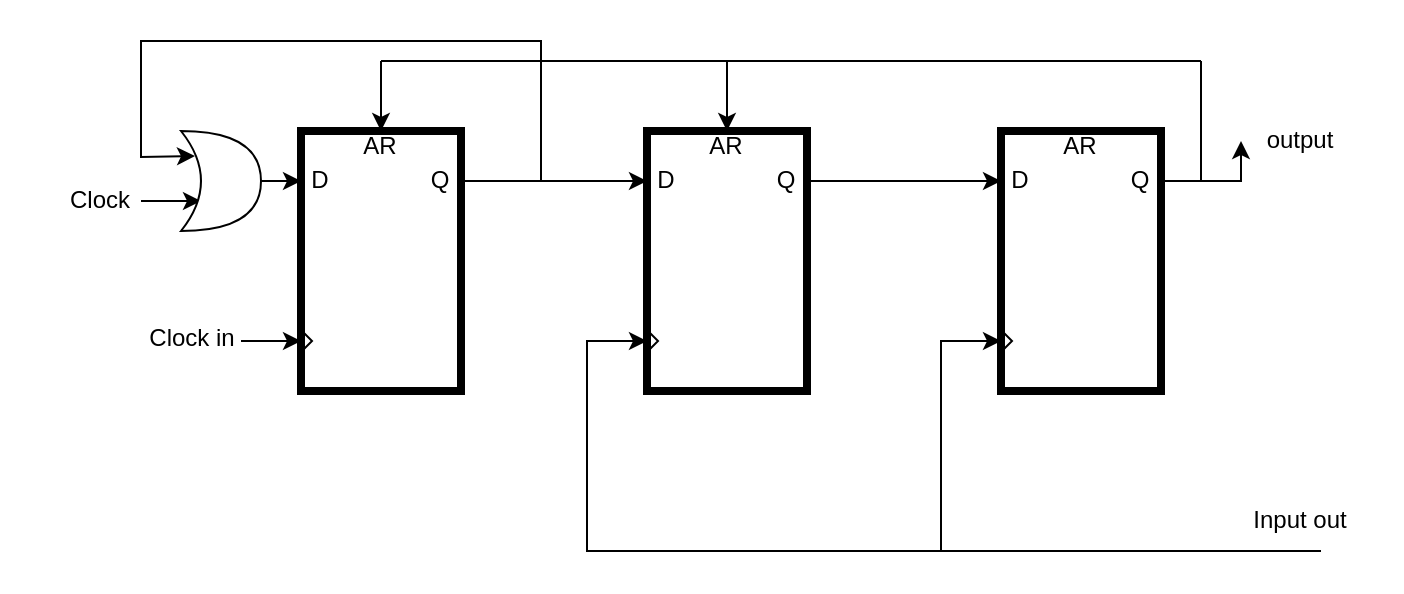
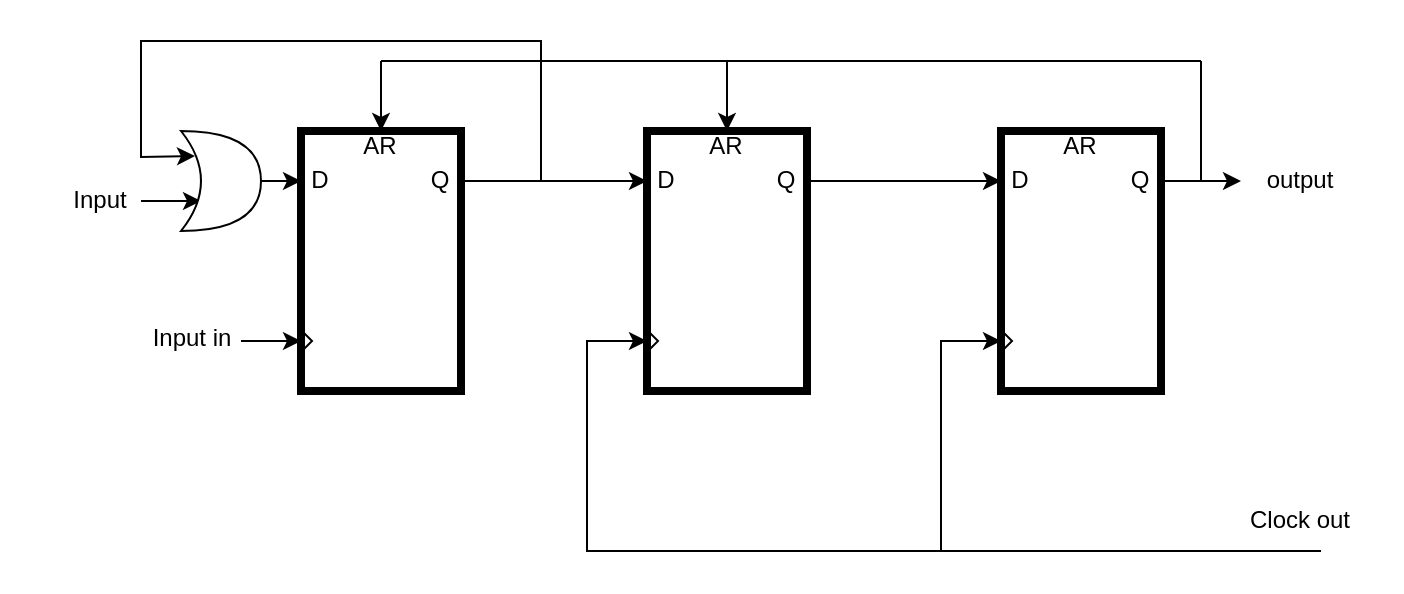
  <mxCell id="0" />
  <mxCell id="1" parent="0" />
  <mxCell id="2" value="" style="rounded=0;whiteSpace=wrap;html=1;strokeWidth=4;" parent="1" vertex="1"><mxGeometry x="150" y="65" width="80" height="130" as="geometry" /></mxCell>
  <mxCell id="3" style="edgeStyle=orthogonalEdgeStyle;rounded=0;orthogonalLoop=1;jettySize=auto;html=1;exitX=1;exitY=0.5;exitDx=0;exitDy=0;entryX=0;entryY=0.5;entryDx=0;entryDy=0;" parent="1" source="6" target="13" edge="1"><mxGeometry relative="1" as="geometry"><mxPoint x="260" y="90" as="targetPoint" /></mxGeometry></mxCell>
  <mxCell id="4" style="edgeStyle=orthogonalEdgeStyle;rounded=0;orthogonalLoop=1;jettySize=auto;html=1;exitX=0;exitY=0.5;exitDx=0;exitDy=0;endArrow=none;startFill=1;endFill=1;startArrow=classic;" parent="1" edge="1"><mxGeometry relative="1" as="geometry"><mxPoint x="70" y="100" as="targetPoint" /><Array as="points"><mxPoint x="70" y="100" /></Array><mxPoint x="100" y="100" as="sourcePoint" /></mxGeometry></mxCell>
  <mxCell id="5" value="D" style="text;html=1;align=center;verticalAlign=middle;whiteSpace=wrap;rounded=0;" parent="1" vertex="1"><mxGeometry x="150" y="85" width="20" height="10" as="geometry" /></mxCell>
  <mxCell id="6" value="Q" style="text;html=1;align=center;verticalAlign=middle;whiteSpace=wrap;rounded=0;" parent="1" vertex="1"><mxGeometry x="210" y="85" width="20" height="10" as="geometry" /></mxCell>
  <mxCell id="7" style="edgeStyle=orthogonalEdgeStyle;rounded=0;orthogonalLoop=1;jettySize=auto;html=1;exitX=0;exitY=0.5;exitDx=0;exitDy=0;endArrow=none;startFill=1;endFill=1;startArrow=classic;" parent="1" edge="1"><mxGeometry relative="1" as="geometry"><mxPoint x="120" y="170" as="targetPoint" /><mxPoint x="150" y="170" as="sourcePoint" /><Array as="points"><mxPoint x="120" y="170" /></Array></mxGeometry></mxCell>
  <mxCell id="8" value="" style="endArrow=none;html=1;rounded=0;" parent="1" edge="1"><mxGeometry width="50" height="50" relative="1" as="geometry"><mxPoint x="150.5" y="175" as="sourcePoint" /><mxPoint x="150.5" y="165" as="targetPoint" /><Array as="points"><mxPoint x="155.5" y="170" /></Array></mxGeometry></mxCell>
  <mxCell id="9" value="AR&lt;div&gt;&lt;br&gt;&lt;/div&gt;" style="text;html=1;align=center;verticalAlign=middle;whiteSpace=wrap;rounded=0;" parent="1" vertex="1"><mxGeometry x="160" y="65" width="60" height="30" as="geometry" /></mxCell>
  <mxCell id="10" value="" style="endArrow=classic;html=1;rounded=0;entryX=0.5;entryY=0;entryDx=0;entryDy=0;" parent="1" target="9" edge="1"><mxGeometry width="50" height="50" relative="1" as="geometry"><mxPoint x="190" y="30" as="sourcePoint" /><mxPoint x="230" y="5" as="targetPoint" /></mxGeometry></mxCell>
  <mxCell id="11" value="" style="rounded=0;whiteSpace=wrap;html=1;strokeWidth=4;" parent="1" vertex="1"><mxGeometry x="323" y="65" width="80" height="130" as="geometry" /></mxCell>
  <mxCell id="12" style="edgeStyle=orthogonalEdgeStyle;rounded=0;orthogonalLoop=1;jettySize=auto;html=1;exitX=1;exitY=0.5;exitDx=0;exitDy=0;entryX=0;entryY=0.5;entryDx=0;entryDy=0;" parent="1" source="14" target="21" edge="1"><mxGeometry relative="1" as="geometry"><mxPoint x="433" y="90" as="targetPoint" /></mxGeometry></mxCell>
  <mxCell id="13" value="D" style="text;html=1;align=center;verticalAlign=middle;whiteSpace=wrap;rounded=0;" parent="1" vertex="1"><mxGeometry x="323" y="85" width="20" height="10" as="geometry" /></mxCell>
  <mxCell id="14" value="Q" style="text;html=1;align=center;verticalAlign=middle;whiteSpace=wrap;rounded=0;" parent="1" vertex="1"><mxGeometry x="383" y="85" width="20" height="10" as="geometry" /></mxCell>
  <mxCell id="15" style="edgeStyle=orthogonalEdgeStyle;rounded=0;orthogonalLoop=1;jettySize=auto;html=1;exitX=0;exitY=0.5;exitDx=0;exitDy=0;endArrow=none;startFill=1;endFill=1;startArrow=classic;" parent="1" edge="1"><mxGeometry relative="1" as="geometry"><mxPoint x="660" y="275" as="targetPoint" /><mxPoint x="323" y="170" as="sourcePoint" /><Array as="points"><mxPoint x="293" y="170" /></Array></mxGeometry></mxCell>
  <mxCell id="16" value="" style="endArrow=none;html=1;rounded=0;" parent="1" edge="1"><mxGeometry width="50" height="50" relative="1" as="geometry"><mxPoint x="323.5" y="175" as="sourcePoint" /><mxPoint x="323.5" y="165" as="targetPoint" /><Array as="points"><mxPoint x="328.5" y="170" /></Array></mxGeometry></mxCell>
  <mxCell id="17" value="AR&lt;div&gt;&lt;br&gt;&lt;/div&gt;" style="text;html=1;align=center;verticalAlign=middle;whiteSpace=wrap;rounded=0;" parent="1" vertex="1"><mxGeometry x="333" y="65" width="60" height="30" as="geometry" /></mxCell>
  <mxCell id="18" value="" style="endArrow=classic;html=1;rounded=0;entryX=0.5;entryY=0;entryDx=0;entryDy=0;" parent="1" target="17" edge="1"><mxGeometry width="50" height="50" relative="1" as="geometry"><mxPoint x="363" y="30" as="sourcePoint" /><mxPoint x="403" y="5" as="targetPoint" /></mxGeometry></mxCell>
  <mxCell id="19" value="" style="rounded=0;whiteSpace=wrap;html=1;strokeWidth=4;" parent="1" vertex="1"><mxGeometry x="500" y="65" width="80" height="130" as="geometry" /></mxCell>
  <mxCell id="20" style="edgeStyle=orthogonalEdgeStyle;rounded=0;orthogonalLoop=1;jettySize=auto;html=1;exitX=1;exitY=0.5;exitDx=0;exitDy=0;entryX=0;entryY=0.5;entryDx=0;entryDy=0;" parent="1" source="22" target="27" edge="1"><mxGeometry relative="1" as="geometry"><mxPoint x="610" y="90" as="targetPoint" /><Array as="points"><mxPoint x="600" y="90" /><mxPoint x="600" y="90" /></Array></mxGeometry></mxCell>
  <mxCell id="21" value="D" style="text;html=1;align=center;verticalAlign=middle;whiteSpace=wrap;rounded=0;" parent="1" vertex="1"><mxGeometry x="500" y="85" width="20" height="10" as="geometry" /></mxCell>
  <mxCell id="22" value="Q" style="text;html=1;align=center;verticalAlign=middle;whiteSpace=wrap;rounded=0;" parent="1" vertex="1"><mxGeometry x="560" y="85" width="20" height="10" as="geometry" /></mxCell>
  <mxCell id="23" style="edgeStyle=orthogonalEdgeStyle;rounded=0;orthogonalLoop=1;jettySize=auto;html=1;exitX=0;exitY=0.5;exitDx=0;exitDy=0;endArrow=none;startFill=1;endFill=1;startArrow=classic;" parent="1" edge="1"><mxGeometry relative="1" as="geometry"><mxPoint x="470" y="275" as="targetPoint" /><mxPoint x="500" y="170" as="sourcePoint" /><Array as="points"><mxPoint x="470" y="170" /></Array></mxGeometry></mxCell>
  <mxCell id="24" value="" style="endArrow=none;html=1;rounded=0;" parent="1" edge="1"><mxGeometry width="50" height="50" relative="1" as="geometry"><mxPoint x="500.5" y="175" as="sourcePoint" /><mxPoint x="500.5" y="165" as="targetPoint" /><Array as="points"><mxPoint x="505.5" y="170" /></Array></mxGeometry></mxCell>
  <mxCell id="25" value="AR&lt;div&gt;&lt;br&gt;&lt;/div&gt;" style="text;html=1;align=center;verticalAlign=middle;whiteSpace=wrap;rounded=0;" parent="1" vertex="1"><mxGeometry x="510" y="65" width="60" height="30" as="geometry" /></mxCell>
- <mxCell id="26" value="Input out" style="text;html=1;align=center;verticalAlign=middle;whiteSpace=wrap;rounded=0;" parent="1" vertex="1"><mxGeometry x="620" y="245" width="60" height="30" as="geometry" /></mxCell>
- <mxCell id="27" value="output" style="text;html=1;align=center;verticalAlign=middle;whiteSpace=wrap;rounded=0;" parent="1" vertex="1"><mxGeometry x="620" y="55" width="60" height="30" as="geometry" /></mxCell>
+ <mxCell id="26" value="Clock out" style="text;html=1;align=center;verticalAlign=middle;whiteSpace=wrap;rounded=0;" parent="1" vertex="1"><mxGeometry x="620" y="245" width="60" height="30" as="geometry" /></mxCell>
+ <mxCell id="27" value="output" style="text;html=1;align=center;verticalAlign=middle;whiteSpace=wrap;rounded=0;" parent="1" vertex="1"><mxGeometry x="620" y="75" width="60" height="30" as="geometry" /></mxCell>
  <mxCell id="28" value="" style="endArrow=none;html=1;rounded=0;" parent="1" edge="1"><mxGeometry width="50" height="50" relative="1" as="geometry"><mxPoint x="190" y="30" as="sourcePoint" /><mxPoint x="600" y="30" as="targetPoint" /></mxGeometry></mxCell>
  <mxCell id="29" value="" style="endArrow=none;html=1;rounded=0;" parent="1" edge="1"><mxGeometry width="50" height="50" relative="1" as="geometry"><mxPoint x="600" y="90" as="sourcePoint" /><mxPoint x="600" y="30" as="targetPoint" /></mxGeometry></mxCell>
- <mxCell id="30" value="Clock" style="text;html=1;align=center;verticalAlign=middle;whiteSpace=wrap;rounded=0;" parent="1" vertex="1"><mxGeometry y="85" width="60" height="30" as="geometry" x="20" /></mxCell>
- <mxCell id="31" value="Clock in" style="text;html=1;align=center;verticalAlign=middle;whiteSpace=wrap;rounded=0;" parent="1" vertex="1"><mxGeometry x="66" y="154" width="60" height="30" as="geometry" /></mxCell>
+ <mxCell id="30" value="Input" style="text;html=1;align=center;verticalAlign=middle;whiteSpace=wrap;rounded=0;" parent="1" vertex="1"><mxGeometry y="85" width="60" height="30" as="geometry" x="20" /></mxCell>
+ <mxCell id="31" value="Input in" style="text;html=1;align=center;verticalAlign=middle;whiteSpace=wrap;rounded=0;" parent="1" vertex="1"><mxGeometry x="66" y="154" width="60" height="30" as="geometry" /></mxCell>
  <mxCell id="32" style="edgeStyle=orthogonalEdgeStyle;rounded=0;orthogonalLoop=1;jettySize=auto;html=1;entryX=0;entryY=0.5;entryDx=0;entryDy=0;" edge="1" parent="1" source="33" target="5"><mxGeometry relative="1" as="geometry" /></mxCell>
  <mxCell id="33" value="" style="shape=xor;whiteSpace=wrap;html=1;" vertex="1" parent="1"><mxGeometry x="90" y="65" width="40" height="50" as="geometry" /></mxCell>
  <mxCell id="34" value="" style="endArrow=classic;html=1;rounded=0;entryX=0.175;entryY=0.25;entryDx=0;entryDy=0;entryPerimeter=0;" edge="1" parent="1" target="33"><mxGeometry width="50" height="50" relative="1" as="geometry"><mxPoint x="270" y="90" as="sourcePoint" /><mxPoint x="323" y="40" as="targetPoint" /><Array as="points"><mxPoint x="270" y="20" /><mxPoint x="70" y="20" /><mxPoint x="70" y="78" /></Array></mxGeometry></mxCell>
